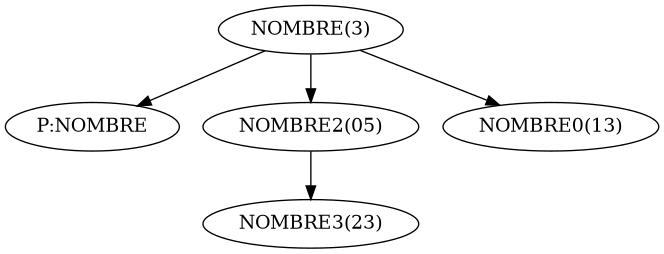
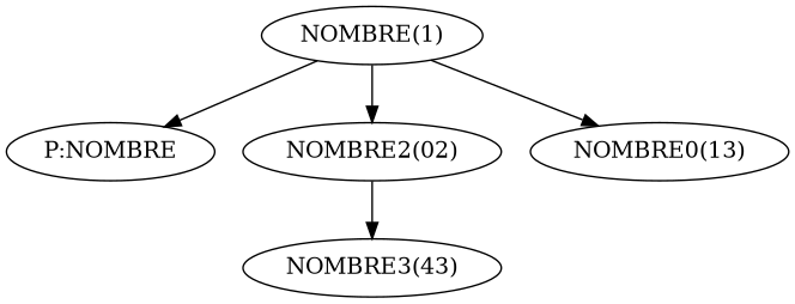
  digraph {
    n1 [label="P:NOMBRE"]
-   n2 [label="NOMBRE(3)"]
-   n3 [label="NOMBRE2(05)"]
+   n2 [label="NOMBRE(1)"]
+   n3 [label="NOMBRE2(02)"]
    n4 [label="NOMBRE0(13)"]
-   n5 [label="NOMBRE3(23)"]
+   n5 [label="NOMBRE3(43)"]
    n2 -> n1
    n2 -> n3
    n2 -> n4
    n3 -> n5
  }
